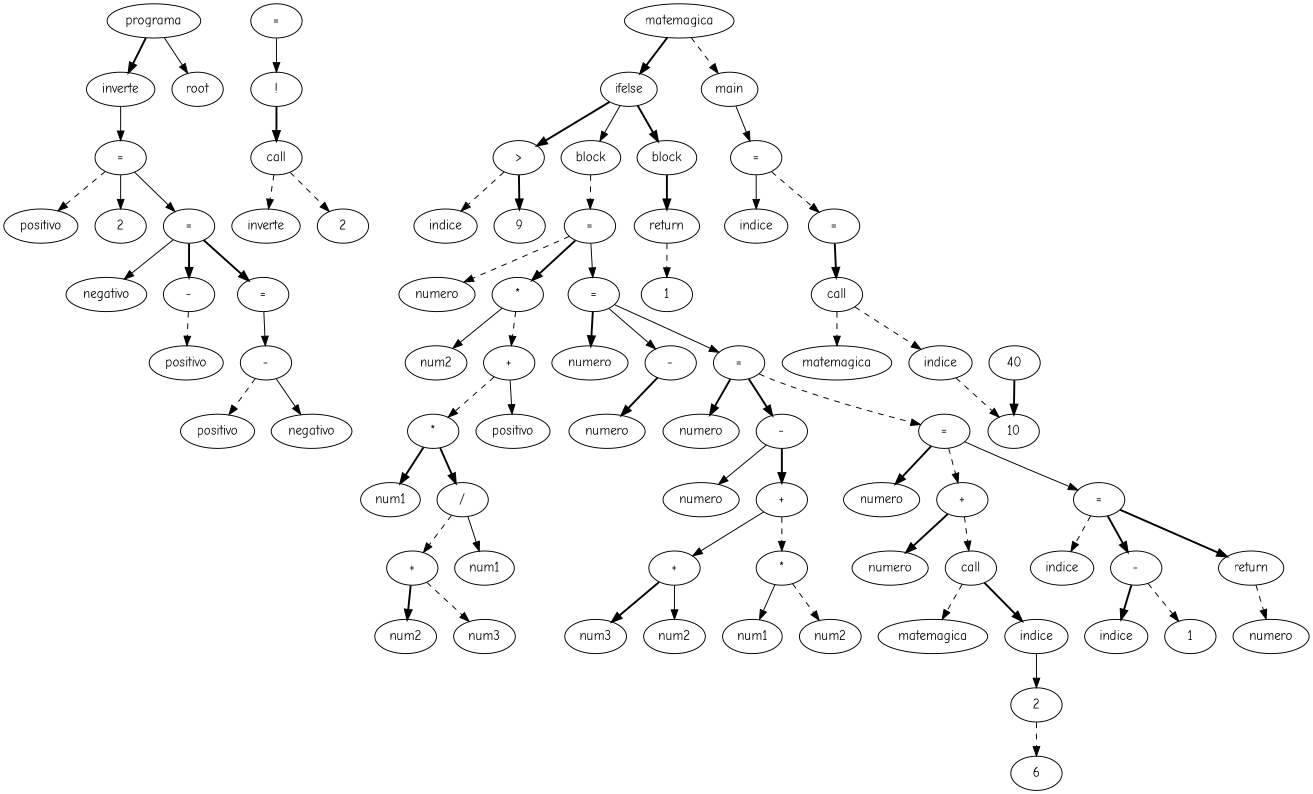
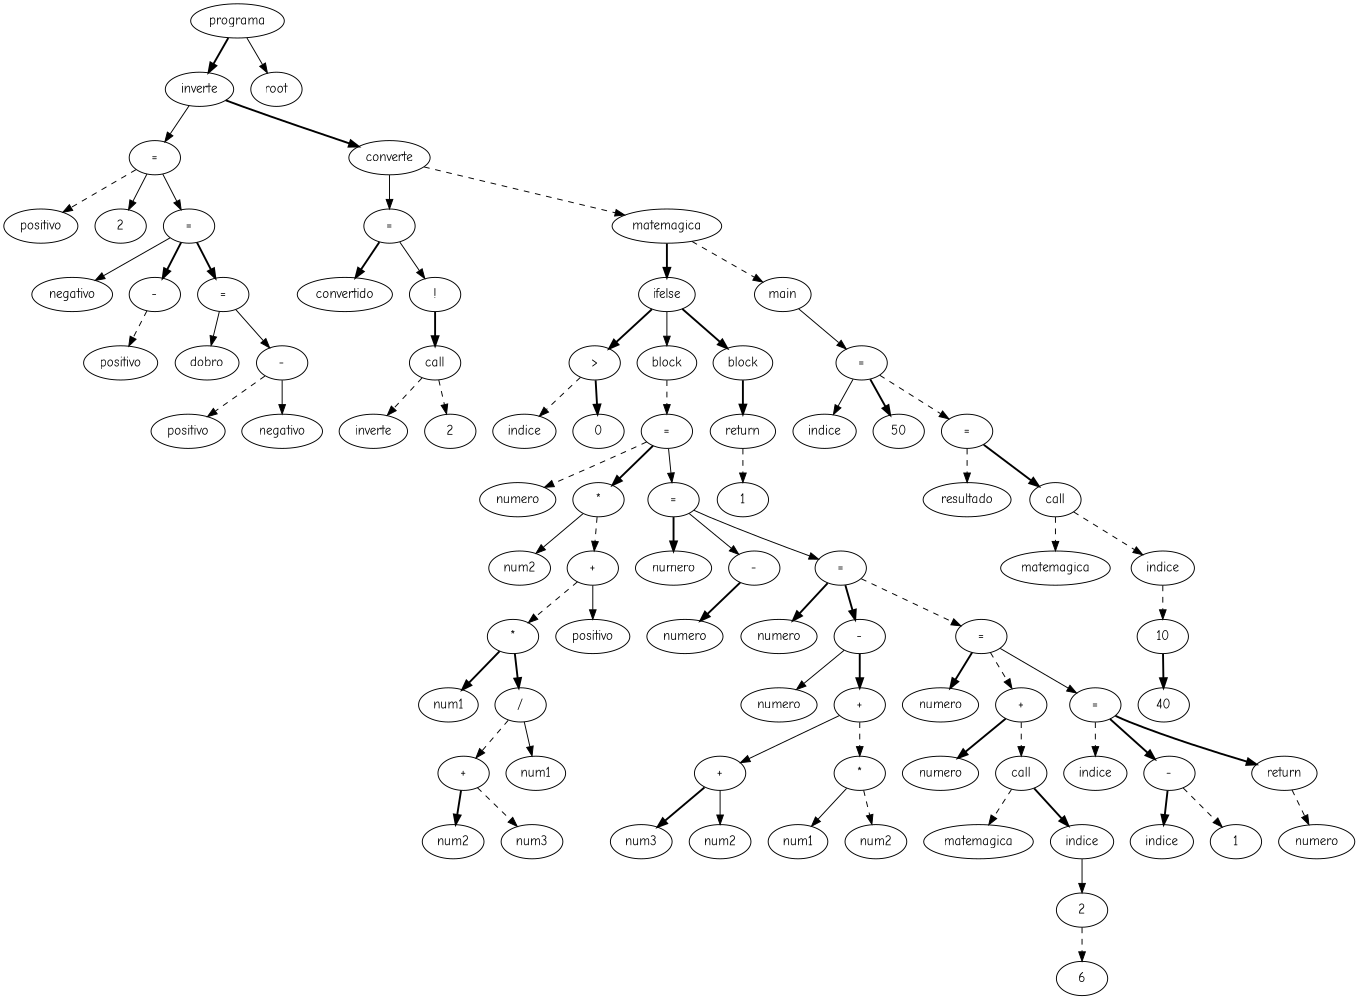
  digraph {
    fontname="Comic Neue"
    node [fontname="Comic Neue"]
    edge [fontname="Comic Neue" style=dashed]
    n1 [label=positivo]
    n2 [label=2]
    n3 [label="="]
    n4 [label="="]
    n5 [label=negativo]
    n6 [label="-"]
    n7 [label="="]
    n8 [label=positivo]
+   n9 [label=dobro]
    n10 [label="-"]
    n11 [label=positivo]
    n12 [label=negativo]
    n13 [label=inverte]
+   n14 [label=converte]
    n15 [label="="]
    n16 [label=matemagica]
+   n17 [label=convertido]
    n18 [label=inverte]
    n19 [label=2]
    n20 [label=call]
    n21 [label="!"]
    n22 [label=ifelse]
    n23 [label=main]
    n24 [label=indice]
-   n25 [label=9]
+   n25 [label=0]
    n26 [label=">"]
    n27 [label=numero]
    n28 [label=num2]
    n29 [label=num1]
    n30 [label=num2]
    n31 [label=num3]
    n32 [label="+"]
    n33 [label=num1]
    n34 [label="/"]
    n35 [label="*"]
    n36 [label=positivo]
    n37 [label="+"]
    n38 [label="*"]
    n39 [label="="]
    n40 [label="="]
    n41 [label=numero]
    n42 [label="-"]
    n43 [label="="]
    n44 [label=numero]
    n45 [label=numero]
    n46 [label="-"]
    n47 [label="="]
    n48 [label=numero]
    n49 [label=num3]
    n50 [label=num2]
    n51 [label="+"]
    n52 [label=num1]
    n53 [label=num2]
    n54 [label="*"]
    n55 [label="+"]
    n56 [label=numero]
    n57 [label="+"]
    n58 [label="="]
    n59 [label=numero]
    n60 [label=matemagica]
    n61 [label=indice]
    n62 [label=2]
    n63 [label=6]
    n64 [label=call]
    n65 [label=indice]
    n66 [label="-"]
    n67 [label=return]
    n68 [label=indice]
    n69 [label=1]
    n70 [label=numero]
    n71 [label=block]
    n72 [label=1]
    n73 [label=return]
    n74 [label=block]
    n75 [label="="]
    n76 [label=indice]
+   n77 [label=50]
    n78 [label="="]
+   n79 [label=resultado]
    n80 [label=call]
    n81 [label=matemagica]
    n82 [label=indice]
    n83 [label=10]
    n84 [label=40]
    n85 [label=programa]
    n86 [label=root]
    n3 -> n1
    n3 -> n2 [style=solid]
    n3 -> n4 [style=solid]
    n4 -> n5 [style=solid]
    n4 -> n6 [style=bold]
    n4 -> n7 [style=bold]
    n6 -> n8
+   n7 -> n9 [style=solid]
    n7 -> n10 [style=solid]
    n10 -> n11
    n10 -> n12 [style=solid]
    n13 -> n3 [style=solid]
+   n13 -> n14 [style=bold]
+   n14 -> n15 [style=solid]
+   n14 -> n16
+   n15 -> n17 [style=bold]
    n15 -> n21 [style=solid]
    n16 -> n22 [style=bold]
    n16 -> n23
    n20 -> n18
    n20 -> n19
    n21 -> n20 [style=bold]
    n22 -> n26 [style=bold]
    n22 -> n71 [style=solid]
    n22 -> n74 [style=bold]
    n23 -> n75 [style=solid]
    n26 -> n24
    n26 -> n25 [style=bold]
    n32 -> n30 [style=bold]
    n32 -> n31
    n34 -> n32
    n34 -> n33 [style=solid]
    n35 -> n29 [style=bold]
    n35 -> n34 [style=bold]
    n37 -> n35
    n37 -> n36 [style=solid]
    n38 -> n28 [style=solid]
    n38 -> n37
    n39 -> n27
    n39 -> n38 [style=bold]
    n39 -> n40 [style=solid]
    n40 -> n41 [style=bold]
    n40 -> n42 [style=solid]
    n40 -> n43 [style=solid]
    n42 -> n44 [style=bold]
    n43 -> n45 [style=bold]
    n43 -> n46 [style=bold]
    n43 -> n47
    n46 -> n48 [style=solid]
    n46 -> n55 [style=bold]
    n47 -> n56 [style=bold]
    n47 -> n57
    n47 -> n58 [style=solid]
    n51 -> n49 [style=bold]
    n51 -> n50 [style=solid]
    n54 -> n52 [style=solid]
    n54 -> n53
    n55 -> n51 [style=solid]
    n55 -> n54
    n57 -> n59 [style=bold]
    n57 -> n64
    n58 -> n65
    n58 -> n66 [style=bold]
    n58 -> n67 [style=bold]
    n61 -> n62 [style=solid]
    n62 -> n63
    n64 -> n60
    n64 -> n61 [style=bold]
    n66 -> n68 [style=bold]
    n66 -> n69
    n67 -> n70
    n71 -> n39
    n73 -> n72
    n74 -> n73 [style=bold]
    n75 -> n76 [style=solid]
+   n75 -> n77 [style=bold]
    n75 -> n78
+   n78 -> n79
    n78 -> n80 [style=bold]
    n80 -> n81
    n80 -> n82
    n82 -> n83
-   n84 -> n83 [style=bold]
+   n83 -> n84 [style=bold]
    n85 -> n13 [style=bold]
    n85 -> n86 [style=solid]
  }
